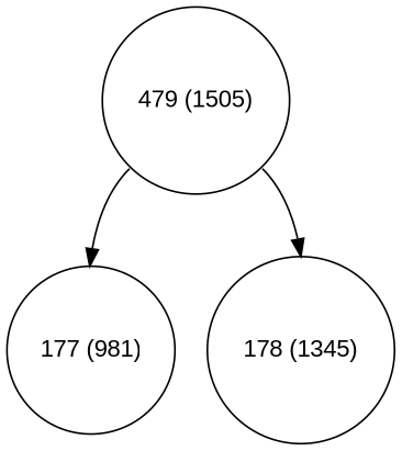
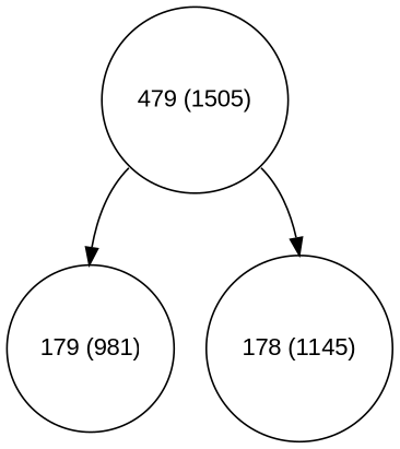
  digraph {
    node [fontname=Arial shape=circle]
    n1 [label="479 (1505)" width=0.5]
-   n2 [label="177 (981)" width=0.5]
-   n3 [label="178 (1345)" width=0.5]
+   n2 [label="179 (981)" width=0.5]
+   n3 [label="178 (1145)" width=0.5]
    n1 -> n2 [tailport=sw]
    n1 -> n3 [tailport=se]
  }
